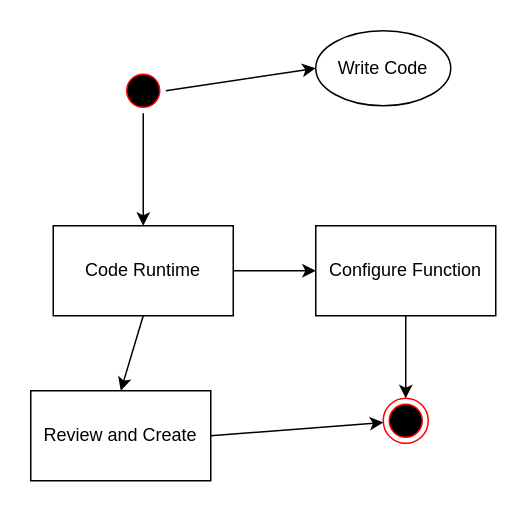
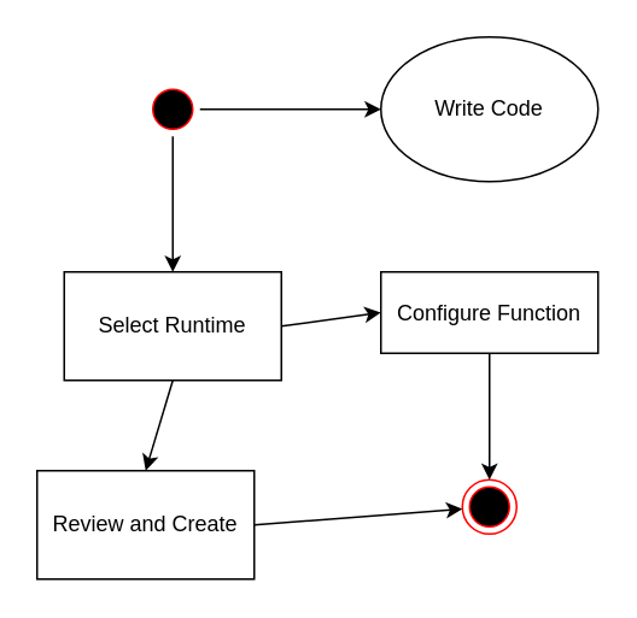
  <mxCell id="0" />
  <mxCell id="1" parent="0" />
  <mxCell id="2" value="" style="ellipse;shape=startState;fillColor=#000000;strokeColor=#ff0000;" vertex="1" parent="1"><mxGeometry x="80" y="45" width="30" height="30" as="geometry" /></mxCell>
- <mxCell id="3" value="Write Code" style="ellipse;whiteSpace=wrap;html=1;" vertex="1" parent="1"><mxGeometry x="210" y="20" width="90" height="50" as="geometry" /></mxCell>
- <mxCell id="4" value="Code Runtime" style="rounded=0;whiteSpace=wrap;html=1;" vertex="1" parent="1"><mxGeometry x="35" y="150" width="120" height="60" as="geometry" /></mxCell>
- <mxCell id="5" value="Configure Function" style="rounded=0;whiteSpace=wrap;html=1;" vertex="1" parent="1"><mxGeometry x="210" y="150" width="120" height="60" as="geometry" /></mxCell>
+ <mxCell id="3" value="Write Code" style="ellipse;whiteSpace=wrap;html=1;" vertex="1" parent="1"><mxGeometry x="210" y="20" width="120" height="80" as="geometry" /></mxCell>
+ <mxCell id="4" value="Select Runtime" style="rounded=0;whiteSpace=wrap;html=1;" vertex="1" parent="1"><mxGeometry x="35" y="150" width="120" height="60" as="geometry" /></mxCell>
+ <mxCell id="5" value="Configure Function" style="rounded=0;whiteSpace=wrap;html=1;" vertex="1" parent="1"><mxGeometry x="210" y="150" width="120" height="45" as="geometry" /></mxCell>
  <mxCell id="6" value="Review and Create" style="rounded=0;whiteSpace=wrap;html=1;" vertex="1" parent="1"><mxGeometry x="20" y="260" width="120" height="60" as="geometry" /></mxCell>
  <mxCell id="7" value="" style="ellipse;shape=endState;fillColor=#000000;strokeColor=#ff0000" vertex="1" parent="1"><mxGeometry x="255" y="265" width="30" height="30" as="geometry" /></mxCell>
  <mxCell id="8" value="" style="endArrow=classic;html=1;rounded=0;exitX=1;exitY=0.5;exitDx=0;exitDy=0;entryX=0;entryY=0.5;entryDx=0;entryDy=0;" edge="1" parent="1" source="2" target="3"><mxGeometry width="50" height="50" relative="1" as="geometry"><mxPoint x="390" y="150" as="sourcePoint" /><mxPoint x="440" y="100" as="targetPoint" /></mxGeometry></mxCell>
  <mxCell id="9" value="" style="endArrow=classic;html=1;rounded=0;exitX=0.5;exitY=1;exitDx=0;exitDy=0;entryX=0.5;entryY=0;entryDx=0;entryDy=0;" edge="1" parent="1" source="2" target="4"><mxGeometry width="50" height="50" relative="1" as="geometry"><mxPoint x="390" y="150" as="sourcePoint" /><mxPoint x="440" y="100" as="targetPoint" /></mxGeometry></mxCell>
  <mxCell id="10" value="" style="endArrow=classic;html=1;rounded=0;exitX=1;exitY=0.5;exitDx=0;exitDy=0;entryX=0;entryY=0.5;entryDx=0;entryDy=0;" edge="1" parent="1" source="4" target="5"><mxGeometry width="50" height="50" relative="1" as="geometry"><mxPoint x="390" y="150" as="sourcePoint" /><mxPoint x="440" y="100" as="targetPoint" /></mxGeometry></mxCell>
  <mxCell id="11" value="" style="endArrow=classic;html=1;rounded=0;exitX=0.5;exitY=1;exitDx=0;exitDy=0;entryX=0.5;entryY=0;entryDx=0;entryDy=0;" edge="1" parent="1" source="4" target="6"><mxGeometry width="50" height="50" relative="1" as="geometry"><mxPoint x="390" y="150" as="sourcePoint" /><mxPoint x="90" y="240" as="targetPoint" /></mxGeometry></mxCell>
  <mxCell id="12" value="" style="endArrow=classic;html=1;rounded=0;exitX=1;exitY=0.5;exitDx=0;exitDy=0;" edge="1" parent="1" source="6" target="7"><mxGeometry width="50" height="50" relative="1" as="geometry"><mxPoint x="390" y="150" as="sourcePoint" /><mxPoint x="440" y="100" as="targetPoint" /></mxGeometry></mxCell>
  <mxCell id="13" value="" style="endArrow=classic;html=1;rounded=0;exitX=0.5;exitY=1;exitDx=0;exitDy=0;entryX=0.5;entryY=0;entryDx=0;entryDy=0;" edge="1" parent="1" source="5" target="7"><mxGeometry width="50" height="50" relative="1" as="geometry"><mxPoint x="390" y="150" as="sourcePoint" /><mxPoint x="440" y="100" as="targetPoint" /></mxGeometry></mxCell>
